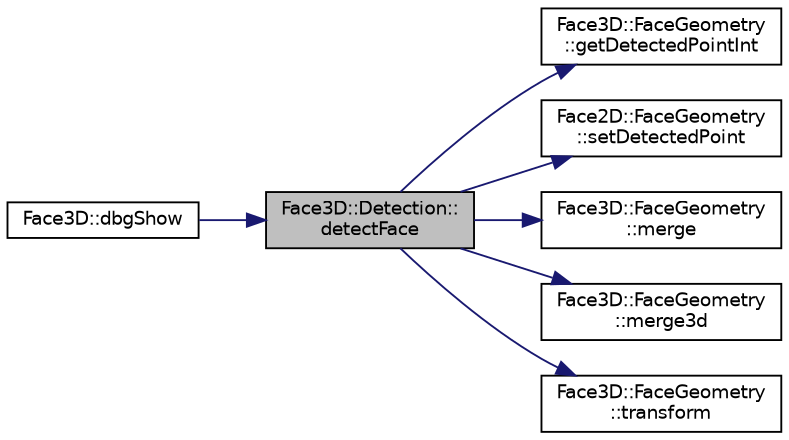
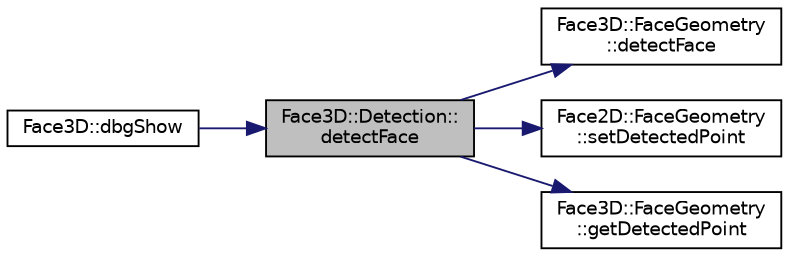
  digraph {
    rankdir=LR
    node [color=black fillcolor=white fontname=Helvetica fontsize=10 shape=record style=filled]
    edge [color=midnightblue fontname=Helvetica fontsize=10 labelfontname=Helvetica labelfontsize=10 style=solid]
    n1 [fillcolor=grey75 fontcolor=black height=0.2 label="Face3D::Detection::\ldetectFace" width=0.4]
-   n2 [height=0.2 label="Face3D::FaceGeometry\l::getDetectedPointInt" width=0.4]
+   n2 [height=0.2 label="Face3D::FaceGeometry\l::detectFace" width=0.4]
    n3 [height=0.2 label="Face2D::FaceGeometry\l::setDetectedPoint" width=0.4]
-   n4 [height=0.2 label="Face3D::FaceGeometry\l::merge" width=0.4]
-   n5 [height=0.2 label="Face3D::FaceGeometry\l::merge3d" width=0.4]
-   n6 [height=0.2 label="Face3D::FaceGeometry\l::transform" width=0.4]
+   n4 [height=0.2 label="Face3D::FaceGeometry\l::getDetectedPoint" width=0.4]
    n7 [height=0.2 label="Face3D::dbgShow" width=0.4]
    n1 -> n2
    n1 -> n3
    n1 -> n4
-   n1 -> n5
-   n1 -> n6
    n7 -> n1
  }
